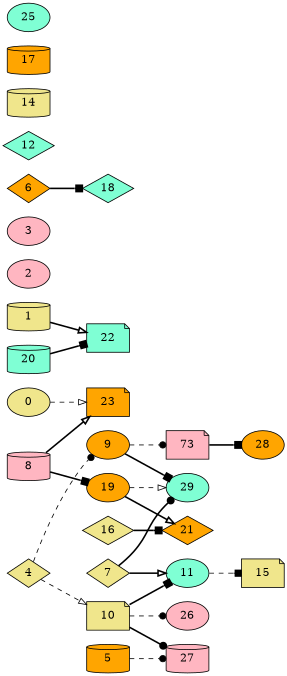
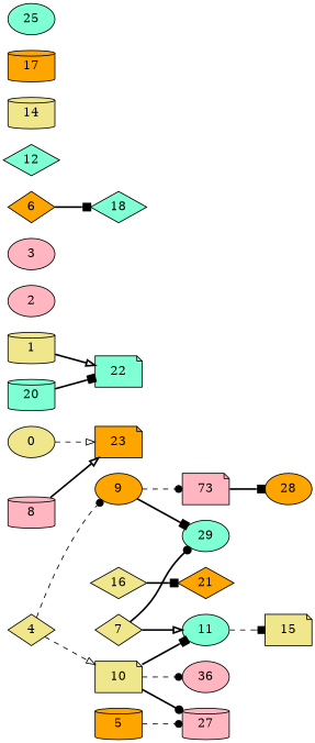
  digraph {
    rankdir=LR
    node [Weight=6 fillcolor=khaki shape=ellipse style=filled]
    edge [Weight=8 arrowhead=box style=bold]
    0 [Weight=3]
    23 [fillcolor=orange shape=note]
    1 [shape=cylinder]
    22 [fillcolor=aquamarine shape=note]
    2 [Weight=3 fillcolor=lightpink]
    3 [Weight=7 fillcolor=lightpink]
    4 [shape=diamond]
    9 [Weight=2 fillcolor=orange]
    10 [Weight=3 shape=note]
    29 [Weight=8 fillcolor=aquamarine]
    n11 [Weight=4 fillcolor=lightpink label=73 shape=note]
    27 [Weight=5 fillcolor=lightpink shape=cylinder]
    11 [Weight=4 fillcolor=aquamarine]
-   26 [Weight=5 fillcolor=lightpink]
+   26 [Weight=5 fillcolor=lightpink label=36]
    28 [fillcolor=orange]
    15 [Weight=2 shape=note]
    5 [Weight=2 fillcolor=orange shape=cylinder]
    6 [Weight=2 fillcolor=orange shape=diamond]
    18 [Weight=3 fillcolor=aquamarine shape=diamond]
    7 [Weight=10 shape=diamond]
    8 [Weight=8 fillcolor=lightpink shape=cylinder]
-   19 [Weight=9 fillcolor=orange]
    21 [Weight=3 fillcolor=orange shape=diamond]
    12 [Weight=4 fillcolor=aquamarine shape=diamond]
    14 [Weight=10 shape=cylinder]
    16 [Weight=7 shape=diamond]
    17 [fillcolor=orange shape=cylinder]
    20 [Weight=10 fillcolor=aquamarine shape=cylinder]
    25 [Weight=8 fillcolor=aquamarine]
    0 -> 23 [Weight=5 arrowhead=onormal style=dashed]
    1 -> 22 [Weight=15 arrowhead=onormal]
    4 -> 9 [Weight=25 arrowhead=dot style=dashed]
    4 -> 10 [arrowhead=onormal style=dashed]
    9 -> 29 [Weight=5]
    9 -> n11 [Weight=15 arrowhead=dot style=dashed]
    10 -> 27 [arrowhead=dot]
    10 -> 11 [Weight=18]
    10 -> 26 [Weight=20 arrowhead=dot style=dashed]
    n11 -> 28 [Weight=25]
    11 -> 15 [style=dashed]
    5 -> 27 [Weight=13 arrowhead=dot style=dashed]
    6 -> 18
    7 -> 29 [arrowhead=dot]
    7 -> 11 [Weight=18 arrowhead=onormal]
    8 -> 23 [Weight=15 arrowhead=onormal]
-   8 -> 19 [Weight=10]
-   19 -> 29 [Weight=23 arrowhead=onormal style=dashed]
-   19 -> 21 [Weight=20 arrowhead=onormal]
    16 -> 21 [Weight=20]
    20 -> 22 [Weight=23]
  }
